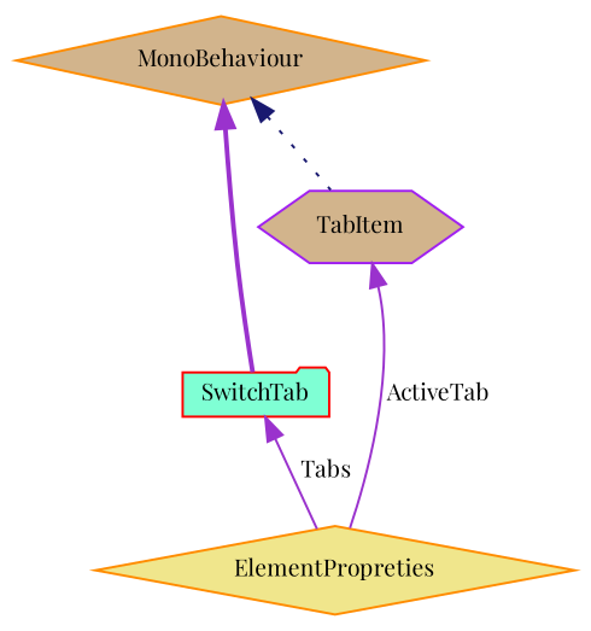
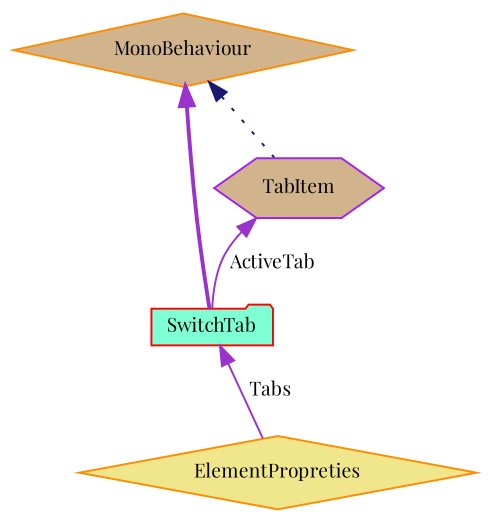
  digraph {
    fontname="Playfair Display"
    node [color=darkorange fillcolor=tan fontname="Playfair Display" fontsize=10 shape=diamond style=filled]
    edge [color=darkorchid3 dir=back fontname="Playfair Display" fontsize=10 labelfontname=Helvetica labelfontsize=10 style=solid]
    n1 [fillcolor=khaki fontcolor=black height=0.2 label=ElementPropreties width=0.4]
    n2 [height=0.2 label=MonoBehaviour width=0.4]
    n3 [color=red fillcolor=aquamarine height=0.2 label=SwitchTab shape=folder width=0.4]
    n4 [color=purple height=0.2 label=TabItem shape=hexagon width=0.4]
    n2 -> n3 [style=bold]
    n2 -> n4 [color=midnightblue style=dotted]
    n3 -> n1 [label=" Tabs"]
-   n4 -> n1 [label=" ActiveTab"]
+   n4 -> n3 [label=" ActiveTab"]
  }
